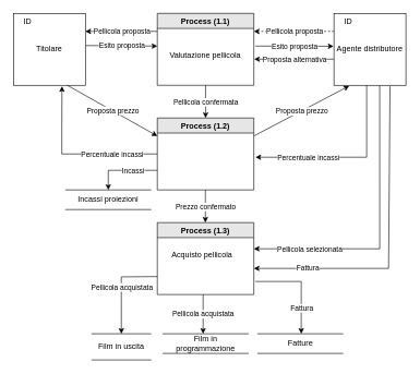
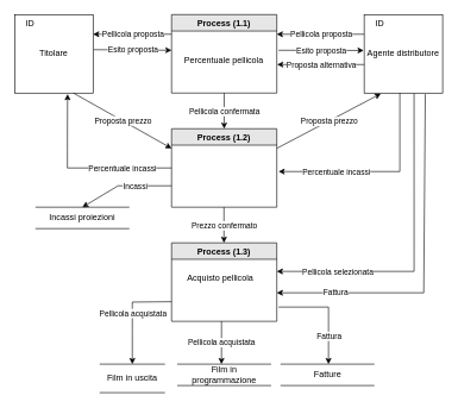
  <mxCell id="0" />
  <mxCell id="1" parent="0" />
  <mxCell id="2" value="" style="group" parent="1" vertex="1" connectable="0"><mxGeometry x="20" y="20" width="110" height="110" as="geometry" /></mxCell>
  <mxCell id="3" value="Titolare" style="rounded=0;whiteSpace=wrap;html=1;fillColor=none;" parent="2" vertex="1"><mxGeometry width="110" height="110.0" as="geometry" /></mxCell>
  <mxCell id="4" value="ID" style="text;html=1;strokeColor=none;fillColor=none;align=center;verticalAlign=middle;whiteSpace=wrap;rounded=0;" parent="2" vertex="1"><mxGeometry width="44" height="23.571" as="geometry" /></mxCell>
  <mxCell id="5" value="" style="group" parent="1" vertex="1" connectable="0"><mxGeometry x="510" y="20" width="110" height="110" as="geometry" /></mxCell>
  <mxCell id="6" value="Agente distributore" style="rounded=0;whiteSpace=wrap;html=1;fillColor=none;" parent="5" vertex="1"><mxGeometry width="110.0" height="110" as="geometry" /></mxCell>
  <mxCell id="7" value="ID" style="text;html=1;strokeColor=none;fillColor=none;align=center;verticalAlign=middle;whiteSpace=wrap;rounded=0;" parent="5" vertex="1"><mxGeometry width="44" height="23.571" as="geometry" /></mxCell>
  <mxCell id="8" value="Film in uscita" style="shape=partialRectangle;whiteSpace=wrap;html=1;left=0;right=0;fillColor=none;" parent="1" vertex="1"><mxGeometry x="140" y="510" width="90" height="40" as="geometry" /></mxCell>
  <mxCell id="9" value="Film in programmazione" style="shape=partialRectangle;whiteSpace=wrap;html=1;left=0;right=0;fillColor=none;" parent="1" vertex="1"><mxGeometry x="248.75" y="510" width="130" height="30" as="geometry" /></mxCell>
  <mxCell id="10" value="Fatture" style="shape=partialRectangle;whiteSpace=wrap;html=1;left=0;right=0;fillColor=none;" parent="1" vertex="1"><mxGeometry x="393.5" y="510" width="130" height="30" as="geometry" /></mxCell>
- <mxCell id="11" value="Incassi proiezioni" style="shape=partialRectangle;whiteSpace=wrap;html=1;left=0;right=0;fillColor=none;" parent="1" vertex="1"><mxGeometry x="100" y="290" width="130" height="30" as="geometry" /></mxCell>
+ <mxCell id="11" value="Incassi proiezioni" style="shape=partialRectangle;whiteSpace=wrap;html=1;left=0;right=0;fillColor=none;" parent="1" vertex="1"><mxGeometry x="50" y="290" width="130" height="30" as="geometry" /></mxCell>
  <mxCell id="12" value="Process (1.1)" style="swimlane;fillColor=#E6E6E6;" parent="1" vertex="1"><mxGeometry x="240" y="20" width="147.5" height="110" as="geometry" /></mxCell>
- <mxCell id="13" value="Valutazione pellicola" style="text;html=1;align=center;verticalAlign=middle;resizable=0;points=[];autosize=1;strokeColor=none;fillColor=none;" parent="12" vertex="1"><mxGeometry x="7.5" y="50" width="130" height="30" as="geometry" /></mxCell>
- <mxCell id="14" value="" style="endArrow=classic;html=1;rounded=0;exitX=0;exitY=0.25;exitDx=0;exitDy=0;entryX=1;entryY=0.25;entryDx=0;entryDy=0;dashed=1;" parent="1" source="6" target="12" edge="1"><mxGeometry relative="1" as="geometry"><mxPoint x="260" y="270" as="sourcePoint" /><mxPoint x="470" y="40" as="targetPoint" /><Array as="points" /></mxGeometry></mxCell>
+ <mxCell id="13" value="Percentuale pellicola" style="text;html=1;align=center;verticalAlign=middle;resizable=0;points=[];autosize=1;strokeColor=none;fillColor=none;" parent="12" vertex="1"><mxGeometry x="7.5" y="50" width="130" height="30" as="geometry" /></mxCell>
+ <mxCell id="14" value="" style="endArrow=classic;html=1;rounded=0;exitX=0;exitY=0.25;exitDx=0;exitDy=0;entryX=1;entryY=0.25;entryDx=0;entryDy=0;" parent="1" source="6" target="12" edge="1"><mxGeometry relative="1" as="geometry"><mxPoint x="260" y="270" as="sourcePoint" /><mxPoint x="470" y="40" as="targetPoint" /><Array as="points" /></mxGeometry></mxCell>
  <mxCell id="15" value="Pellicola proposta" style="edgeLabel;resizable=0;html=1;align=center;verticalAlign=middle;" parent="14" connectable="0" vertex="1"><mxGeometry relative="1" as="geometry" /></mxCell>
  <mxCell id="16" value="" style="endArrow=classic;html=1;rounded=0;entryX=1;entryY=0.25;entryDx=0;entryDy=0;exitX=0;exitY=0.25;exitDx=0;exitDy=0;" parent="1" source="12" target="3" edge="1"><mxGeometry relative="1" as="geometry"><mxPoint x="252" y="50" as="sourcePoint" /><mxPoint x="130" y="50" as="targetPoint" /><Array as="points" /></mxGeometry></mxCell>
  <mxCell id="17" value="Pellicola proposta" style="edgeLabel;resizable=0;html=1;align=center;verticalAlign=middle;" parent="16" connectable="0" vertex="1"><mxGeometry relative="1" as="geometry" /></mxCell>
  <mxCell id="18" value="Process (1.3)" style="swimlane;fillColor=#E6E6E6;" parent="1" vertex="1"><mxGeometry x="240" y="340" width="147.5" height="110" as="geometry" /></mxCell>
  <mxCell id="19" value="Acquisto pellicola" style="text;html=1;align=center;verticalAlign=middle;resizable=0;points=[];autosize=1;strokeColor=none;fillColor=none;" parent="18" vertex="1"><mxGeometry x="7.5" y="35" width="120" height="30" as="geometry" /></mxCell>
  <mxCell id="20" value="" style="endArrow=classic;html=1;rounded=0;exitX=0.5;exitY=1;exitDx=0;exitDy=0;entryX=0.5;entryY=0;entryDx=0;entryDy=0;" parent="1" source="12" target="34" edge="1"><mxGeometry relative="1" as="geometry"><mxPoint x="250" y="170" as="sourcePoint" /><mxPoint x="280" y="170" as="targetPoint" /><Array as="points" /></mxGeometry></mxCell>
  <mxCell id="21" value="Pellicola confermata" style="edgeLabel;resizable=0;html=1;align=center;verticalAlign=middle;" parent="20" connectable="0" vertex="1"><mxGeometry relative="1" as="geometry" /></mxCell>
  <mxCell id="22" value="" style="endArrow=classic;html=1;rounded=0;exitX=1.009;exitY=0.447;exitDx=0;exitDy=0;exitPerimeter=0;" parent="1" source="3" edge="1"><mxGeometry relative="1" as="geometry"><mxPoint x="260" y="68" as="sourcePoint" /><mxPoint x="240" y="70" as="targetPoint" /><Array as="points" /></mxGeometry></mxCell>
  <mxCell id="23" value="Esito proposta" style="edgeLabel;resizable=0;html=1;align=center;verticalAlign=middle;" parent="22" connectable="0" vertex="1"><mxGeometry relative="1" as="geometry" /></mxCell>
  <mxCell id="24" value="" style="endArrow=classic;html=1;rounded=0;entryX=-0.006;entryY=0.457;entryDx=0;entryDy=0;entryPerimeter=0;" parent="1" target="6" edge="1"><mxGeometry relative="1" as="geometry"><mxPoint x="390" y="70" as="sourcePoint" /><mxPoint x="503" y="71" as="targetPoint" /><Array as="points" /></mxGeometry></mxCell>
  <mxCell id="25" value="Esito proposta" style="edgeLabel;resizable=0;html=1;align=center;verticalAlign=middle;" parent="24" connectable="0" vertex="1"><mxGeometry relative="1" as="geometry" /></mxCell>
  <mxCell id="26" value="" style="endArrow=classic;html=1;rounded=0;exitX=0;exitY=0.25;exitDx=0;exitDy=0;entryX=1;entryY=0.25;entryDx=0;entryDy=0;" parent="1" edge="1"><mxGeometry relative="1" as="geometry"><mxPoint x="510" y="90" as="sourcePoint" /><mxPoint x="388" y="90" as="targetPoint" /><Array as="points" /></mxGeometry></mxCell>
  <mxCell id="27" value="Proposta alternativa" style="edgeLabel;resizable=0;html=1;align=center;verticalAlign=middle;" parent="26" connectable="0" vertex="1"><mxGeometry relative="1" as="geometry" /></mxCell>
  <mxCell id="28" value="" style="endArrow=classic;html=1;rounded=0;exitX=0.636;exitY=1.004;exitDx=0;exitDy=0;exitPerimeter=0;" parent="1" source="6" edge="1"><mxGeometry relative="1" as="geometry"><mxPoint x="597.5" y="130" as="sourcePoint" /><mxPoint x="387.5" y="380" as="targetPoint" /><Array as="points"><mxPoint x="580" y="380" /></Array></mxGeometry></mxCell>
  <mxCell id="29" value="Pellicola selezionata" style="edgeLabel;resizable=0;html=1;align=center;verticalAlign=middle;" parent="28" connectable="0" vertex="1"><mxGeometry relative="1" as="geometry"><mxPoint x="-107" y="29" as="offset" /></mxGeometry></mxCell>
  <mxCell id="30" value="" style="endArrow=classic;html=1;rounded=0;exitX=0;exitY=0.75;exitDx=0;exitDy=0;entryX=0.5;entryY=0;entryDx=0;entryDy=0;" parent="1" source="18" target="8" edge="1"><mxGeometry relative="1" as="geometry"><mxPoint x="186.46" y="438.88" as="sourcePoint" /><mxPoint x="40" y="510" as="targetPoint" /><Array as="points"><mxPoint x="185" y="423" /><mxPoint x="185" y="460" /></Array></mxGeometry></mxCell>
  <mxCell id="31" value="Pellicola acquistata" style="edgeLabel;resizable=0;html=1;align=center;verticalAlign=middle;" parent="30" connectable="0" vertex="1"><mxGeometry relative="1" as="geometry" /></mxCell>
  <mxCell id="32" value="" style="endArrow=classic;html=1;rounded=0;entryX=0.471;entryY=0;entryDx=0;entryDy=0;entryPerimeter=0;" parent="1" target="9" edge="1"><mxGeometry relative="1" as="geometry"><mxPoint x="310" y="450" as="sourcePoint" /><mxPoint x="195" y="520" as="targetPoint" /><Array as="points" /></mxGeometry></mxCell>
  <mxCell id="33" value="Pellicola acquistata" style="edgeLabel;resizable=0;html=1;align=center;verticalAlign=middle;" parent="32" connectable="0" vertex="1"><mxGeometry relative="1" as="geometry" /></mxCell>
  <mxCell id="34" value="Process (1.2)" style="swimlane;fillColor=#E6E6E6;" parent="1" vertex="1"><mxGeometry x="240" y="180" width="147.5" height="110" as="geometry" /></mxCell>
  <mxCell id="35" value="" style="endArrow=classic;html=1;rounded=0;exitX=0.5;exitY=1;exitDx=0;exitDy=0;entryX=0.5;entryY=0;entryDx=0;entryDy=0;" parent="1" edge="1"><mxGeometry relative="1" as="geometry"><mxPoint x="313.46" y="290" as="sourcePoint" /><mxPoint x="313.46" y="340" as="targetPoint" /><Array as="points" /></mxGeometry></mxCell>
  <mxCell id="36" value="Prezzo confermato" style="edgeLabel;resizable=0;html=1;align=center;verticalAlign=middle;" parent="35" connectable="0" vertex="1"><mxGeometry relative="1" as="geometry" /></mxCell>
  <mxCell id="37" value="" style="endArrow=classic;html=1;rounded=0;exitX=0.75;exitY=1;exitDx=0;exitDy=0;entryX=0;entryY=0.25;entryDx=0;entryDy=0;" parent="1" source="3" target="34" edge="1"><mxGeometry relative="1" as="geometry"><mxPoint x="100" y="160" as="sourcePoint" /><mxPoint x="209" y="161" as="targetPoint" /><Array as="points" /></mxGeometry></mxCell>
  <mxCell id="38" value="Proposta prezzo" style="edgeLabel;resizable=0;html=1;align=center;verticalAlign=middle;" parent="37" connectable="0" vertex="1"><mxGeometry relative="1" as="geometry" /></mxCell>
  <mxCell id="39" value="" style="endArrow=classic;html=1;rounded=0;exitX=1;exitY=0.25;exitDx=0;exitDy=0;entryX=0.212;entryY=1.008;entryDx=0;entryDy=0;entryPerimeter=0;" parent="1" source="34" target="6" edge="1"><mxGeometry relative="1" as="geometry"><mxPoint x="510" y="312" as="sourcePoint" /><mxPoint x="647" y="390" as="targetPoint" /><Array as="points" /></mxGeometry></mxCell>
  <mxCell id="40" value="Proposta prezzo" style="edgeLabel;resizable=0;html=1;align=center;verticalAlign=middle;" parent="39" connectable="0" vertex="1"><mxGeometry relative="1" as="geometry" /></mxCell>
  <mxCell id="41" value="" style="endArrow=classic;html=1;rounded=0;" parent="1" edge="1"><mxGeometry relative="1" as="geometry"><mxPoint x="560" y="130" as="sourcePoint" /><mxPoint x="390" y="240" as="targetPoint" /><Array as="points"><mxPoint x="560" y="170" /><mxPoint x="560" y="240" /><mxPoint x="440" y="240" /><mxPoint x="480" y="240" /></Array></mxGeometry></mxCell>
  <mxCell id="42" value="Percentuale incassi" style="edgeLabel;resizable=0;html=1;align=center;verticalAlign=middle;" parent="41" connectable="0" vertex="1"><mxGeometry relative="1" as="geometry"><mxPoint x="-20" as="offset" /></mxGeometry></mxCell>
  <mxCell id="43" value="" style="endArrow=classic;html=1;rounded=0;entryX=0.675;entryY=1.013;entryDx=0;entryDy=0;exitX=0;exitY=0.5;exitDx=0;exitDy=0;entryPerimeter=0;" parent="1" source="34" target="3" edge="1"><mxGeometry relative="1" as="geometry"><mxPoint x="190" y="150" as="sourcePoint" /><mxPoint x="20" y="260" as="targetPoint" /><Array as="points"><mxPoint x="94" y="235" /><mxPoint x="94" y="210" /><mxPoint x="94" y="190" /></Array></mxGeometry></mxCell>
  <mxCell id="44" value="Percentuale incassi" style="edgeLabel;resizable=0;html=1;align=center;verticalAlign=middle;" parent="43" connectable="0" vertex="1"><mxGeometry relative="1" as="geometry"><mxPoint x="55" as="offset" /></mxGeometry></mxCell>
  <mxCell id="45" value="" style="endArrow=classic;html=1;rounded=0;entryX=0.5;entryY=0;entryDx=0;entryDy=0;" parent="1" target="11" edge="1"><mxGeometry relative="1" as="geometry"><mxPoint x="240" y="260" as="sourcePoint" /><mxPoint x="70" y="300" as="targetPoint" /><Array as="points"><mxPoint x="165" y="260" /></Array></mxGeometry></mxCell>
  <mxCell id="46" value="Incassi" style="edgeLabel;resizable=0;html=1;align=center;verticalAlign=middle;" parent="45" connectable="0" vertex="1"><mxGeometry relative="1" as="geometry"><mxPoint x="15" as="offset" /></mxGeometry></mxCell>
  <mxCell id="47" value="" style="endArrow=classic;html=1;rounded=0;exitX=0.779;exitY=1.013;exitDx=0;exitDy=0;exitPerimeter=0;" parent="1" source="6" edge="1"><mxGeometry relative="1" as="geometry"><mxPoint x="580" y="160" as="sourcePoint" /><mxPoint x="387.5" y="410" as="targetPoint" /><Array as="points"><mxPoint x="593.5" y="410" /></Array></mxGeometry></mxCell>
  <mxCell id="48" value="Fattura" style="edgeLabel;resizable=0;html=1;align=center;verticalAlign=middle;" parent="47" connectable="0" vertex="1"><mxGeometry relative="1" as="geometry"><mxPoint x="-124" y="36" as="offset" /></mxGeometry></mxCell>
  <mxCell id="49" value="" style="endArrow=classic;html=1;rounded=0;" parent="1" edge="1"><mxGeometry relative="1" as="geometry"><mxPoint x="390" y="430" as="sourcePoint" /><mxPoint x="460" y="510" as="targetPoint" /><Array as="points"><mxPoint x="460" y="430" /></Array></mxGeometry></mxCell>
  <mxCell id="50" value="Fattura" style="edgeLabel;resizable=0;html=1;align=center;verticalAlign=middle;" parent="49" connectable="0" vertex="1"><mxGeometry relative="1" as="geometry"><mxPoint y="35" as="offset" /></mxGeometry></mxCell>
